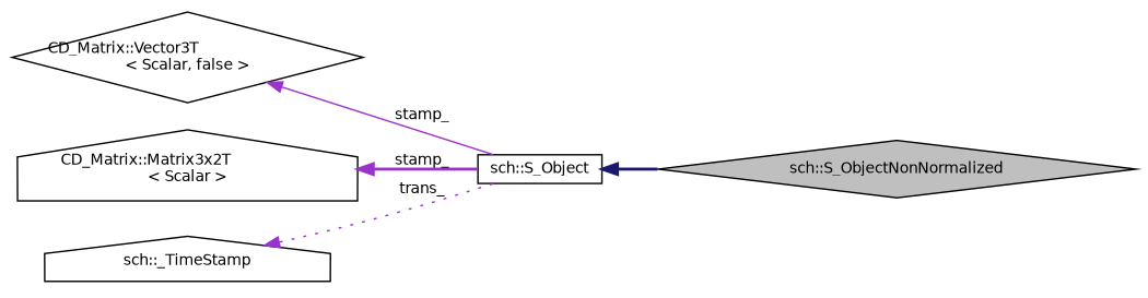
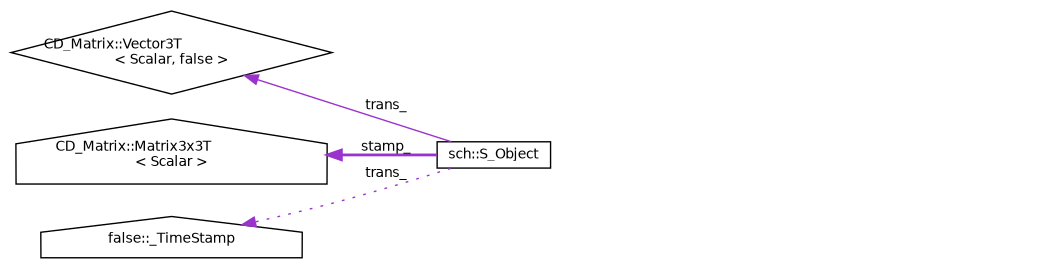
  digraph {
    rankdir=LR
    node [color=black fillcolor=white fontname=Helvetica fontsize=10 shape=diamond style=filled]
    edge [color=darkorchid3 dir=back fontname=Helvetica fontsize=10 labelfontname=Helvetica labelfontsize=10 style=bold]
-   n1 [fillcolor=grey75 fontcolor=black height=0.2 label="sch::S_ObjectNonNormalized" width=0.4]
    n2 [height=0.2 label="sch::S_Object" shape=box width=0.4]
    n3 [height=0.2 label="CD_Matrix::Vector3T\l\< Scalar, false \>" width=0.4]
-   n4 [height=0.2 label="CD_Matrix::Matrix3x2T\l\< Scalar \>" shape=house width=0.4]
-   n5 [height=0.2 label="sch::_TimeStamp" shape=house width=0.4]
-   n2 -> n1 [color=midnightblue]
-   n3 -> n2 [label=" stamp_" style=solid]
+   n4 [height=0.2 label="CD_Matrix::Matrix3x3T\l\< Scalar \>" shape=house width=0.4]
+   n5 [height=0.2 label="false::_TimeStamp" shape=house width=0.4]
+   n3 -> n2 [label=" trans_" style=solid]
    n4 -> n2 [label=" stamp_"]
    n5 -> n2 [label=" trans_" style=dotted]
  }
